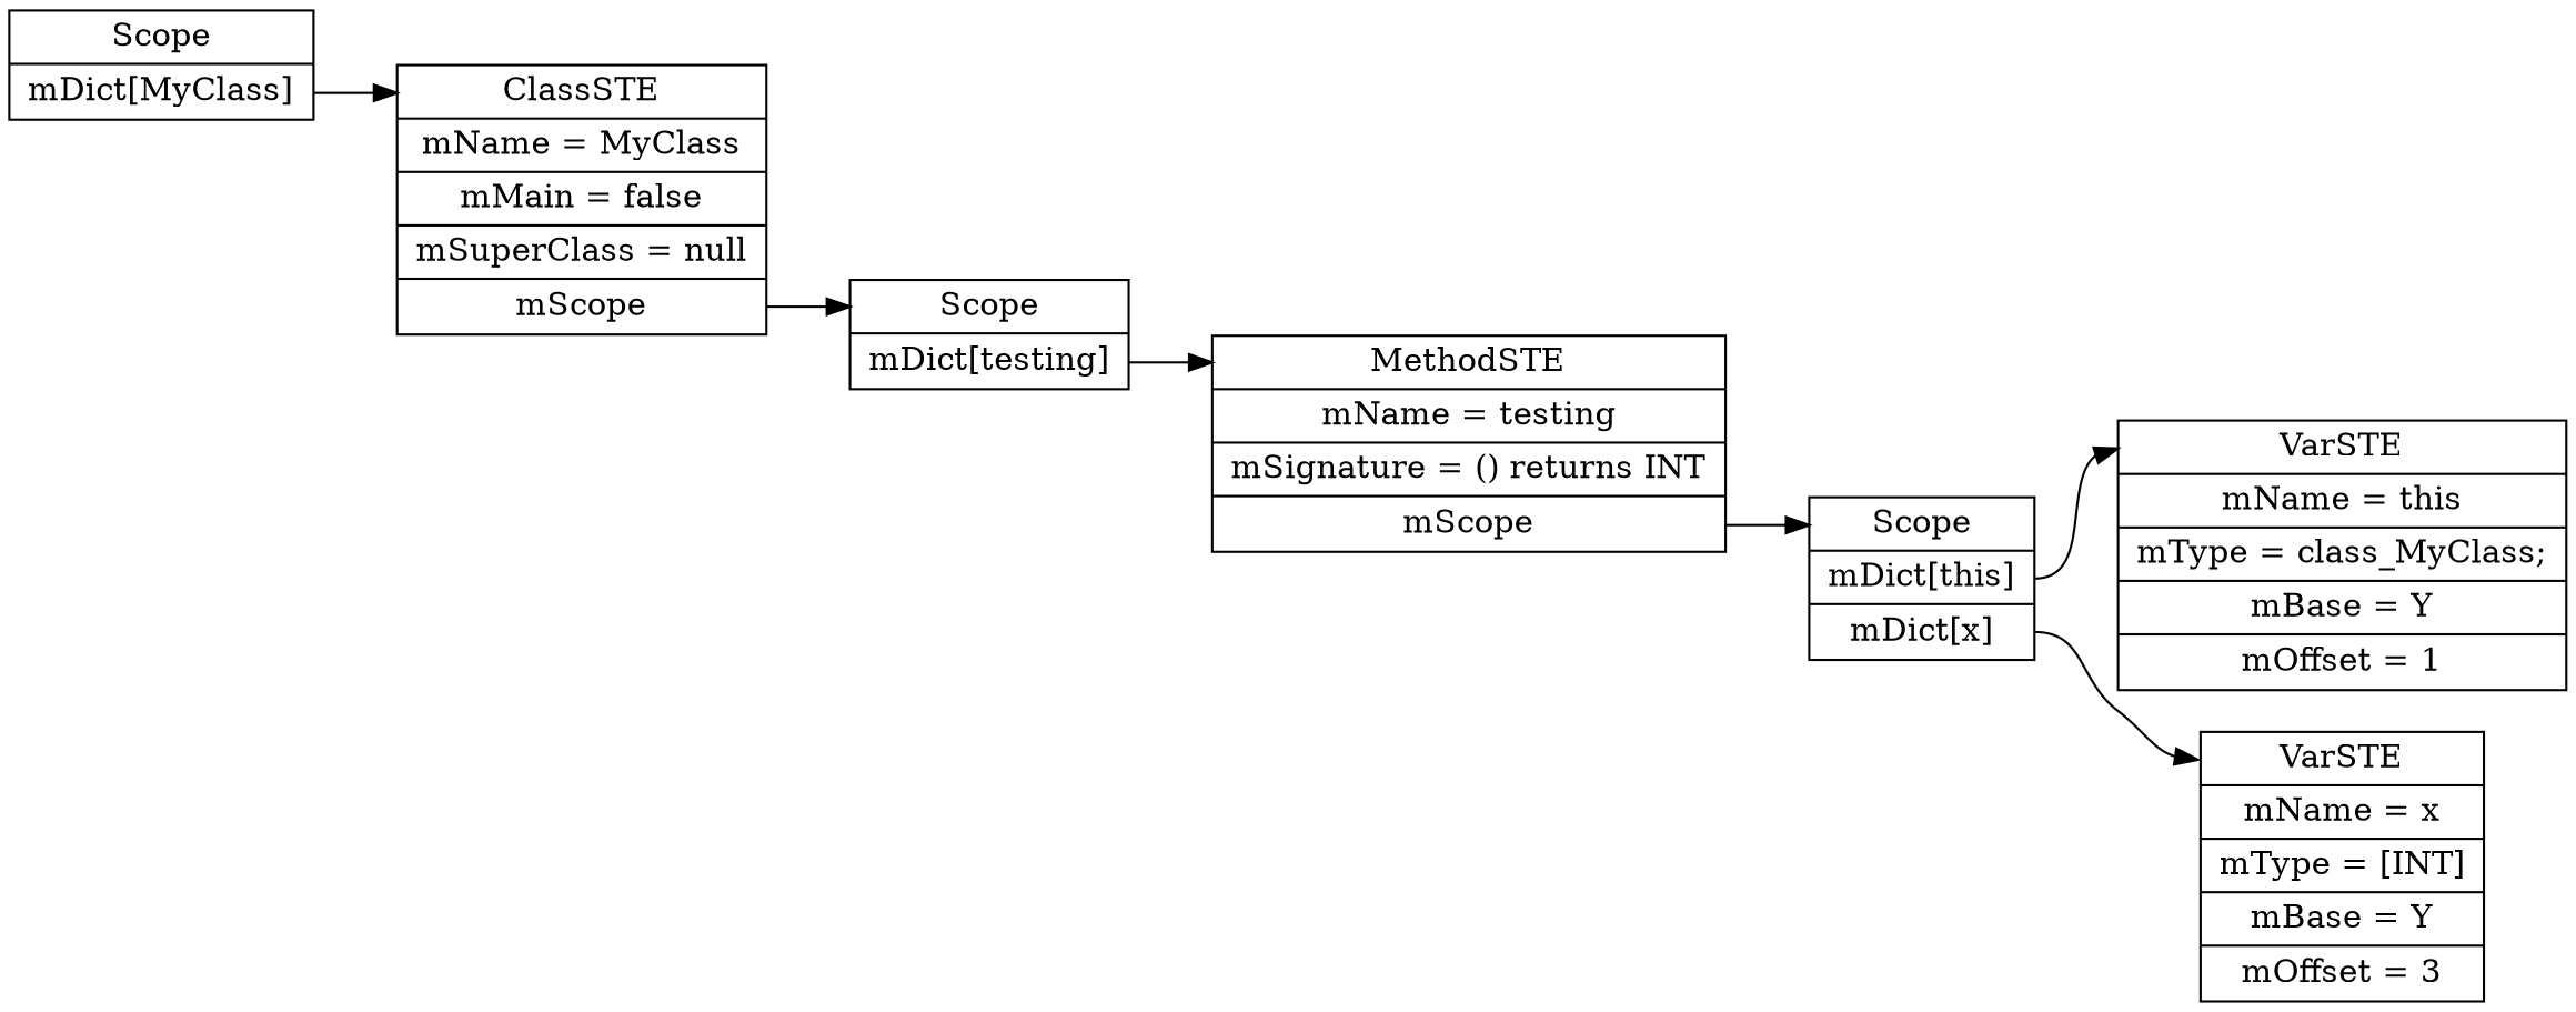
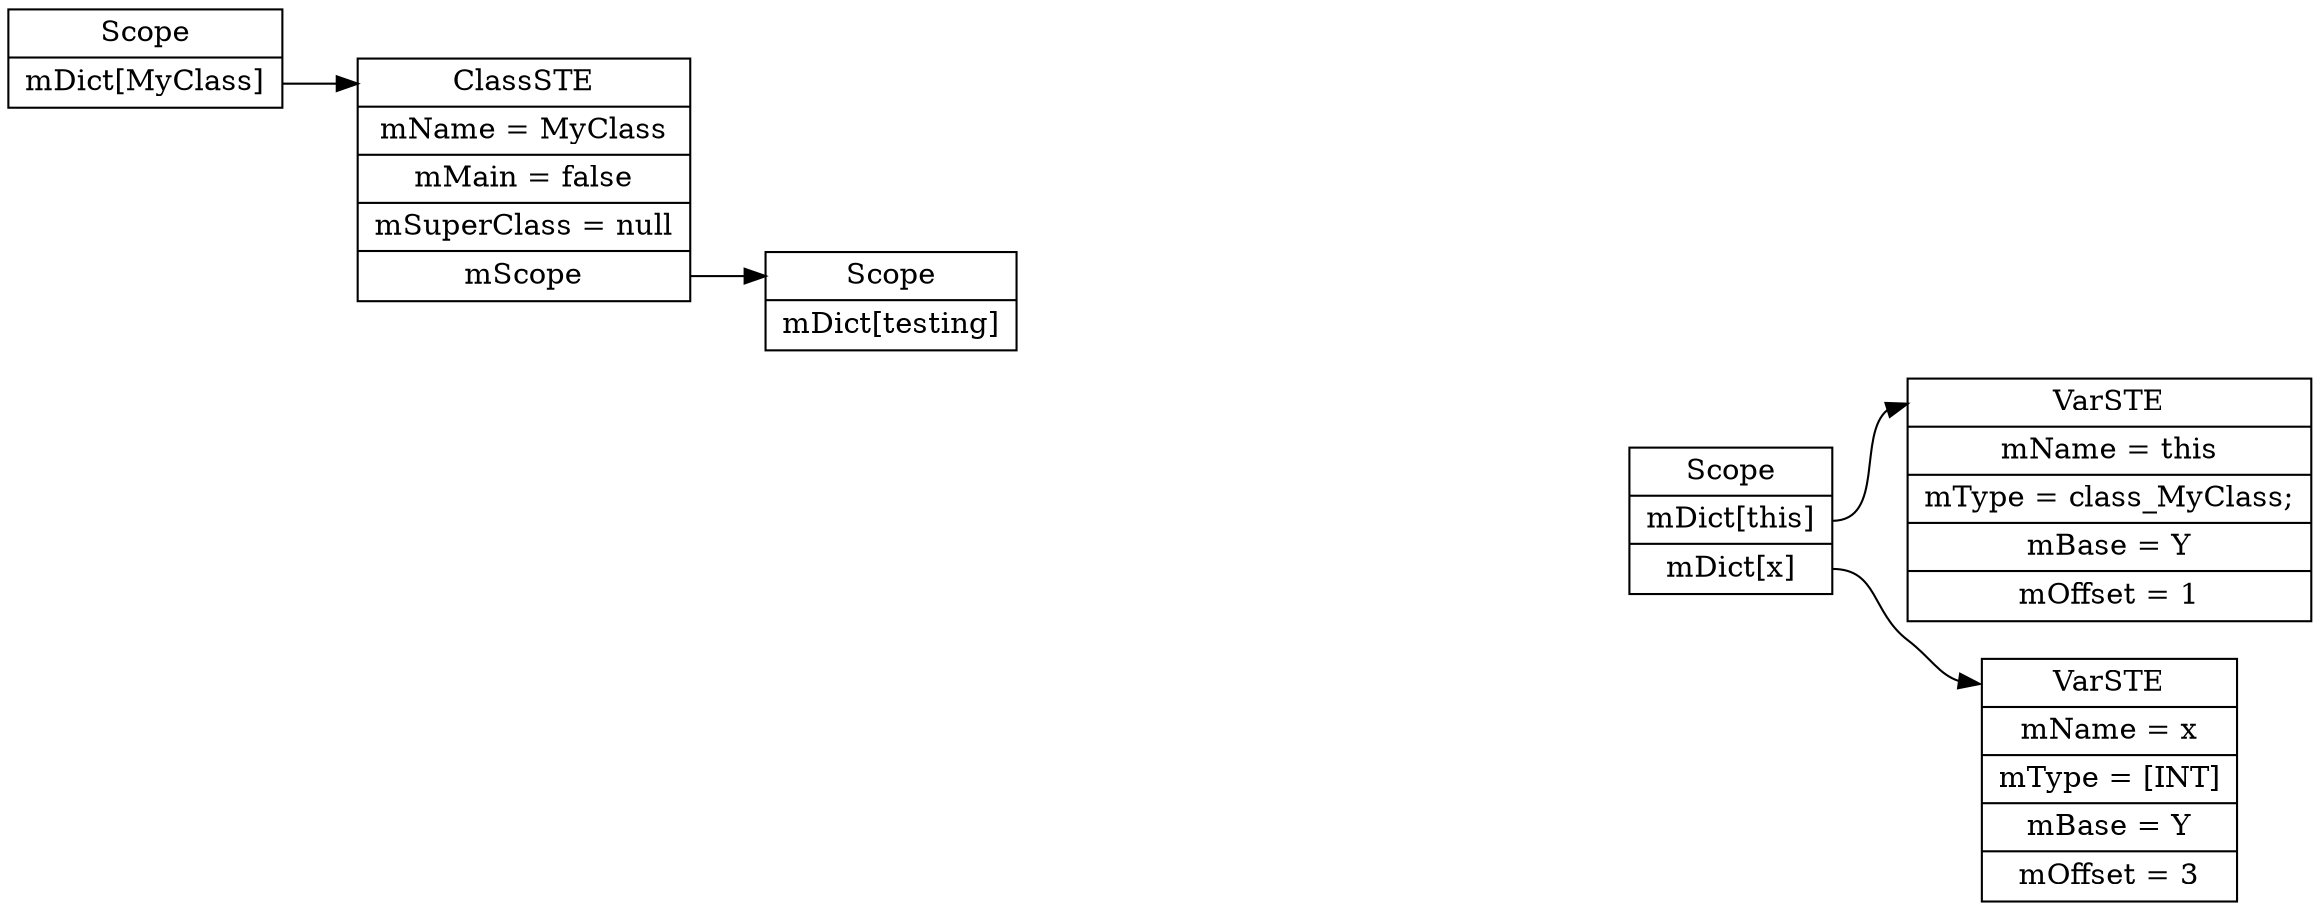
  digraph {
    rankdir=LR
    node [shape=record]
    edge [headport=f0 tailport=f1]
    n1 [label=" <f0> Scope | <f1> mDict\[MyClass\] "]
    n2 [label=" <f0> ClassSTE | <f1> mName = MyClass| <f2> mMain = false| <f3> mSuperClass = null| <f4> mScope "]
    n3 [label=" <f0> Scope | <f1> mDict\[testing\] "]
-   n4 [label=" <f0> MethodSTE | <f1> mName = testing| <f2> mSignature = () returns INT| <f3> mScope "]
    n5 [label=" <f0> Scope | <f1> mDict\[this\] | <f2> mDict\[x\] "]
    n6 [label=" <f0> VarSTE | <f1> mName = this| <f2> mType = class_MyClass;| <f3> mBase = Y| <f4> mOffset = 1"]
    n7 [label=" <f0> VarSTE | <f1> mName = x| <f2> mType = [INT]| <f3> mBase = Y| <f4> mOffset = 3"]
    n1 -> n2
    n2 -> n3 [tailport=f4]
-   n3 -> n4
-   n4 -> n5 [tailport=f3]
    n5 -> n6
    n5 -> n7 [tailport=f2]
  }
